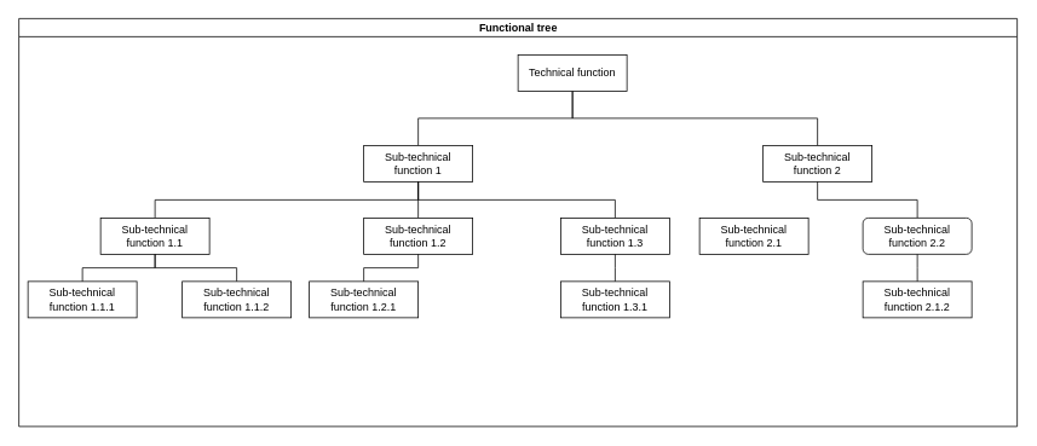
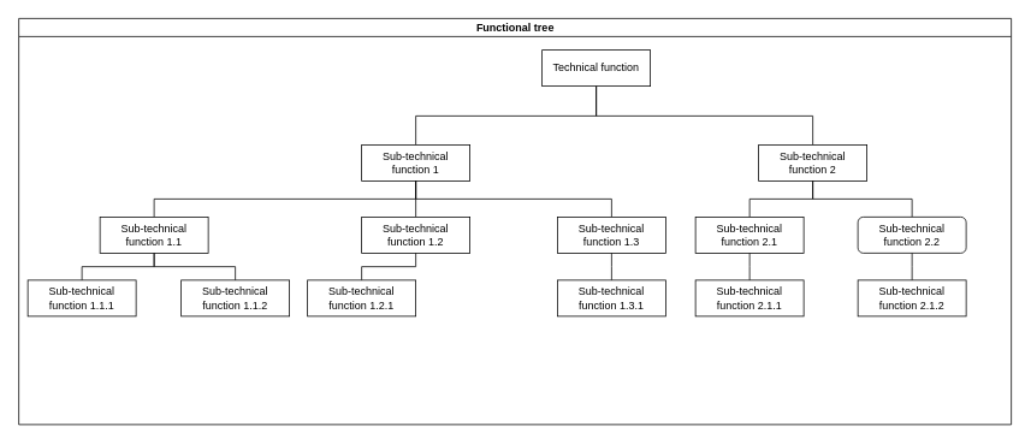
  <mxCell id="0" />
  <mxCell id="1" parent="0" />
  <mxCell id="2" value="Functional tree" style="swimlane;html=1;startSize=20;horizontal=1;containerType=tree;" vertex="1" parent="1"><mxGeometry x="20" y="20" width="1100" height="450" as="geometry" /></mxCell>
  <mxCell id="3" value="" style="edgeStyle=elbowEdgeStyle;elbow=vertical;startArrow=none;endArrow=none;rounded=0;" edge="1" parent="2" source="4" target="5"><mxGeometry relative="1" as="geometry" /></mxCell>
- <mxCell id="4" value="Technical function" style="whiteSpace=wrap;html=1;treeFolding=1;treeMoving=1;newEdgeStyle={&quot;edgeStyle&quot;:&quot;elbowEdgeStyle&quot;,&quot;startArrow&quot;:&quot;none&quot;,&quot;endArrow&quot;:&quot;none&quot;};" vertex="1" parent="2"><mxGeometry x="550" y="40" width="120" height="40" as="geometry" /></mxCell>
+ <mxCell id="4" value="Technical function" style="whiteSpace=wrap;html=1;treeFolding=1;treeMoving=1;newEdgeStyle={&quot;edgeStyle&quot;:&quot;elbowEdgeStyle&quot;,&quot;startArrow&quot;:&quot;none&quot;,&quot;endArrow&quot;:&quot;none&quot;};" vertex="1" parent="2"><mxGeometry x="580" y="35" width="120" height="40" as="geometry" /></mxCell>
  <mxCell id="5" value="Sub-technical function 1" style="whiteSpace=wrap;html=1;treeFolding=1;treeMoving=1;newEdgeStyle={&quot;edgeStyle&quot;:&quot;elbowEdgeStyle&quot;,&quot;startArrow&quot;:&quot;none&quot;,&quot;endArrow&quot;:&quot;none&quot;};" vertex="1" parent="2"><mxGeometry x="380" y="140" width="120" height="40" as="geometry" /></mxCell>
  <mxCell id="6" value="" style="edgeStyle=elbowEdgeStyle;elbow=vertical;startArrow=none;endArrow=none;rounded=0;" edge="1" parent="2" source="4" target="7"><mxGeometry relative="1" as="geometry"><mxPoint x="630" y="860" as="sourcePoint" /></mxGeometry></mxCell>
  <mxCell id="7" value="&lt;div&gt;Sub-technical function 2&lt;br&gt;&lt;/div&gt;" style="whiteSpace=wrap;html=1;treeFolding=1;treeMoving=1;newEdgeStyle={&quot;edgeStyle&quot;:&quot;elbowEdgeStyle&quot;,&quot;startArrow&quot;:&quot;none&quot;,&quot;endArrow&quot;:&quot;none&quot;};" vertex="1" parent="2"><mxGeometry x="820" y="140" width="120" height="40" as="geometry" /></mxCell>
  <mxCell id="8" value="" style="edgeStyle=elbowEdgeStyle;elbow=vertical;startArrow=none;endArrow=none;rounded=0;" edge="1" parent="2" source="5" target="9"><mxGeometry relative="1" as="geometry"><mxPoint x="630" y="860" as="sourcePoint" /></mxGeometry></mxCell>
  <mxCell id="9" value="Sub-technical function 1.2" style="whiteSpace=wrap;html=1;treeFolding=1;treeMoving=1;newEdgeStyle={&quot;edgeStyle&quot;:&quot;elbowEdgeStyle&quot;,&quot;startArrow&quot;:&quot;none&quot;,&quot;endArrow&quot;:&quot;none&quot;};" vertex="1" parent="2"><mxGeometry x="380" y="220" width="120" height="40" as="geometry" /></mxCell>
  <mxCell id="10" value="" style="edgeStyle=elbowEdgeStyle;elbow=vertical;startArrow=none;endArrow=none;rounded=0;" edge="1" parent="2" source="5" target="11"><mxGeometry relative="1" as="geometry"><mxPoint x="630" y="940" as="sourcePoint" /></mxGeometry></mxCell>
  <mxCell id="11" value="Sub-technical function 1.1" style="whiteSpace=wrap;html=1;treeFolding=1;treeMoving=1;newEdgeStyle={&quot;edgeStyle&quot;:&quot;elbowEdgeStyle&quot;,&quot;startArrow&quot;:&quot;none&quot;,&quot;endArrow&quot;:&quot;none&quot;};" vertex="1" parent="2"><mxGeometry x="90" y="220" width="120" height="40" as="geometry" /></mxCell>
  <mxCell id="12" value="" style="edgeStyle=elbowEdgeStyle;elbow=vertical;startArrow=none;endArrow=none;rounded=0;" edge="1" parent="2" source="5" target="13"><mxGeometry relative="1" as="geometry"><mxPoint x="630" y="940" as="sourcePoint" /></mxGeometry></mxCell>
  <mxCell id="13" value="Sub-technical function 1.3" style="whiteSpace=wrap;html=1;treeFolding=1;treeMoving=1;newEdgeStyle={&quot;edgeStyle&quot;:&quot;elbowEdgeStyle&quot;,&quot;startArrow&quot;:&quot;none&quot;,&quot;endArrow&quot;:&quot;none&quot;};" vertex="1" parent="2"><mxGeometry x="597" y="220" width="120" height="40" as="geometry" /></mxCell>
+ <mxCell id="14" value="" style="edgeStyle=elbowEdgeStyle;elbow=vertical;startArrow=none;endArrow=none;rounded=0;" edge="1" parent="2" source="7" target="15"><mxGeometry relative="1" as="geometry"><mxPoint x="630" y="860" as="sourcePoint" /></mxGeometry></mxCell>
  <mxCell id="15" value="&lt;div&gt;Sub-technical function 2.1&lt;/div&gt;" style="whiteSpace=wrap;html=1;treeFolding=1;treeMoving=1;newEdgeStyle={&quot;edgeStyle&quot;:&quot;elbowEdgeStyle&quot;,&quot;startArrow&quot;:&quot;none&quot;,&quot;endArrow&quot;:&quot;none&quot;};" vertex="1" parent="2"><mxGeometry x="750" y="220" width="120" height="40" as="geometry" /></mxCell>
  <mxCell id="16" value="" style="edgeStyle=elbowEdgeStyle;elbow=vertical;startArrow=none;endArrow=none;rounded=0;" edge="1" parent="2" source="7" target="17"><mxGeometry relative="1" as="geometry"><mxPoint x="630" y="860" as="sourcePoint" /></mxGeometry></mxCell>
  <mxCell id="17" value="Sub-technical function 2.2" style="whiteSpace=wrap;html=1;treeFolding=1;treeMoving=1;newEdgeStyle={&quot;edgeStyle&quot;:&quot;elbowEdgeStyle&quot;,&quot;startArrow&quot;:&quot;none&quot;,&quot;endArrow&quot;:&quot;none&quot;};rounded=1;" vertex="1" parent="2"><mxGeometry x="930" y="220" width="120" height="40" as="geometry" /></mxCell>
  <mxCell id="18" value="" style="edgeStyle=elbowEdgeStyle;elbow=vertical;startArrow=none;endArrow=none;rounded=0;" edge="1" parent="2" source="11" target="19"><mxGeometry relative="1" as="geometry"><mxPoint x="780" y="450" as="sourcePoint" /></mxGeometry></mxCell>
  <mxCell id="19" value="Sub-technical function 1.1.1" style="whiteSpace=wrap;html=1;treeFolding=1;treeMoving=1;newEdgeStyle={&quot;edgeStyle&quot;:&quot;elbowEdgeStyle&quot;,&quot;startArrow&quot;:&quot;none&quot;,&quot;endArrow&quot;:&quot;none&quot;};" vertex="1" parent="2"><mxGeometry x="10" y="290" width="120" height="40" as="geometry" /></mxCell>
  <mxCell id="20" value="" style="edgeStyle=elbowEdgeStyle;elbow=vertical;startArrow=none;endArrow=none;rounded=0;" edge="1" parent="2" source="11" target="21"><mxGeometry relative="1" as="geometry"><mxPoint x="780" y="450" as="sourcePoint" /></mxGeometry></mxCell>
  <mxCell id="21" value="Sub-technical function 1.1.2" style="whiteSpace=wrap;html=1;treeFolding=1;treeMoving=1;newEdgeStyle={&quot;edgeStyle&quot;:&quot;elbowEdgeStyle&quot;,&quot;startArrow&quot;:&quot;none&quot;,&quot;endArrow&quot;:&quot;none&quot;};" vertex="1" parent="2"><mxGeometry x="180" y="290" width="120" height="40" as="geometry" /></mxCell>
  <mxCell id="22" value="" style="edgeStyle=elbowEdgeStyle;elbow=vertical;startArrow=none;endArrow=none;rounded=0;" edge="1" parent="2" source="9" target="23"><mxGeometry relative="1" as="geometry"><mxPoint x="780" y="450" as="sourcePoint" /></mxGeometry></mxCell>
  <mxCell id="23" value="Sub-technical function 1.2.1" style="whiteSpace=wrap;html=1;treeFolding=1;treeMoving=1;newEdgeStyle={&quot;edgeStyle&quot;:&quot;elbowEdgeStyle&quot;,&quot;startArrow&quot;:&quot;none&quot;,&quot;endArrow&quot;:&quot;none&quot;};" vertex="1" parent="2"><mxGeometry x="320" y="290" width="120" height="40" as="geometry" /></mxCell>
  <mxCell id="24" value="" style="edgeStyle=elbowEdgeStyle;elbow=vertical;startArrow=none;endArrow=none;rounded=0;" edge="1" parent="2" source="13" target="25"><mxGeometry relative="1" as="geometry"><mxPoint x="780" y="450" as="sourcePoint" /></mxGeometry></mxCell>
  <mxCell id="25" value="Sub-technical function 1.3.1" style="whiteSpace=wrap;html=1;treeFolding=1;treeMoving=1;newEdgeStyle={&quot;edgeStyle&quot;:&quot;elbowEdgeStyle&quot;,&quot;startArrow&quot;:&quot;none&quot;,&quot;endArrow&quot;:&quot;none&quot;};" vertex="1" parent="2"><mxGeometry x="597" y="290" width="120" height="40" as="geometry" /></mxCell>
+ <mxCell id="26" value="" style="edgeStyle=elbowEdgeStyle;elbow=vertical;startArrow=none;endArrow=none;rounded=0;" edge="1" parent="2" source="15" target="27"><mxGeometry relative="1" as="geometry"><mxPoint x="1140" y="450" as="sourcePoint" /></mxGeometry></mxCell>
+ <mxCell id="27" value="&lt;div&gt;Sub-technical function 2.1.1&lt;/div&gt;" style="whiteSpace=wrap;html=1;treeFolding=1;treeMoving=1;newEdgeStyle={&quot;edgeStyle&quot;:&quot;elbowEdgeStyle&quot;,&quot;startArrow&quot;:&quot;none&quot;,&quot;endArrow&quot;:&quot;none&quot;};" vertex="1" parent="2"><mxGeometry x="750" y="290" width="120" height="40" as="geometry" /></mxCell>
  <mxCell id="28" value="" style="edgeStyle=elbowEdgeStyle;elbow=vertical;startArrow=none;endArrow=none;rounded=0;" edge="1" parent="2" source="17" target="29"><mxGeometry relative="1" as="geometry"><mxPoint x="1140" y="430" as="sourcePoint" /></mxGeometry></mxCell>
  <mxCell id="29" value="&lt;div&gt;Sub-technical function 2.1.2&lt;/div&gt;" style="whiteSpace=wrap;html=1;treeFolding=1;treeMoving=1;newEdgeStyle={&quot;edgeStyle&quot;:&quot;elbowEdgeStyle&quot;,&quot;startArrow&quot;:&quot;none&quot;,&quot;endArrow&quot;:&quot;none&quot;};" vertex="1" parent="2"><mxGeometry x="930" y="290" width="120" height="40" as="geometry" /></mxCell>
